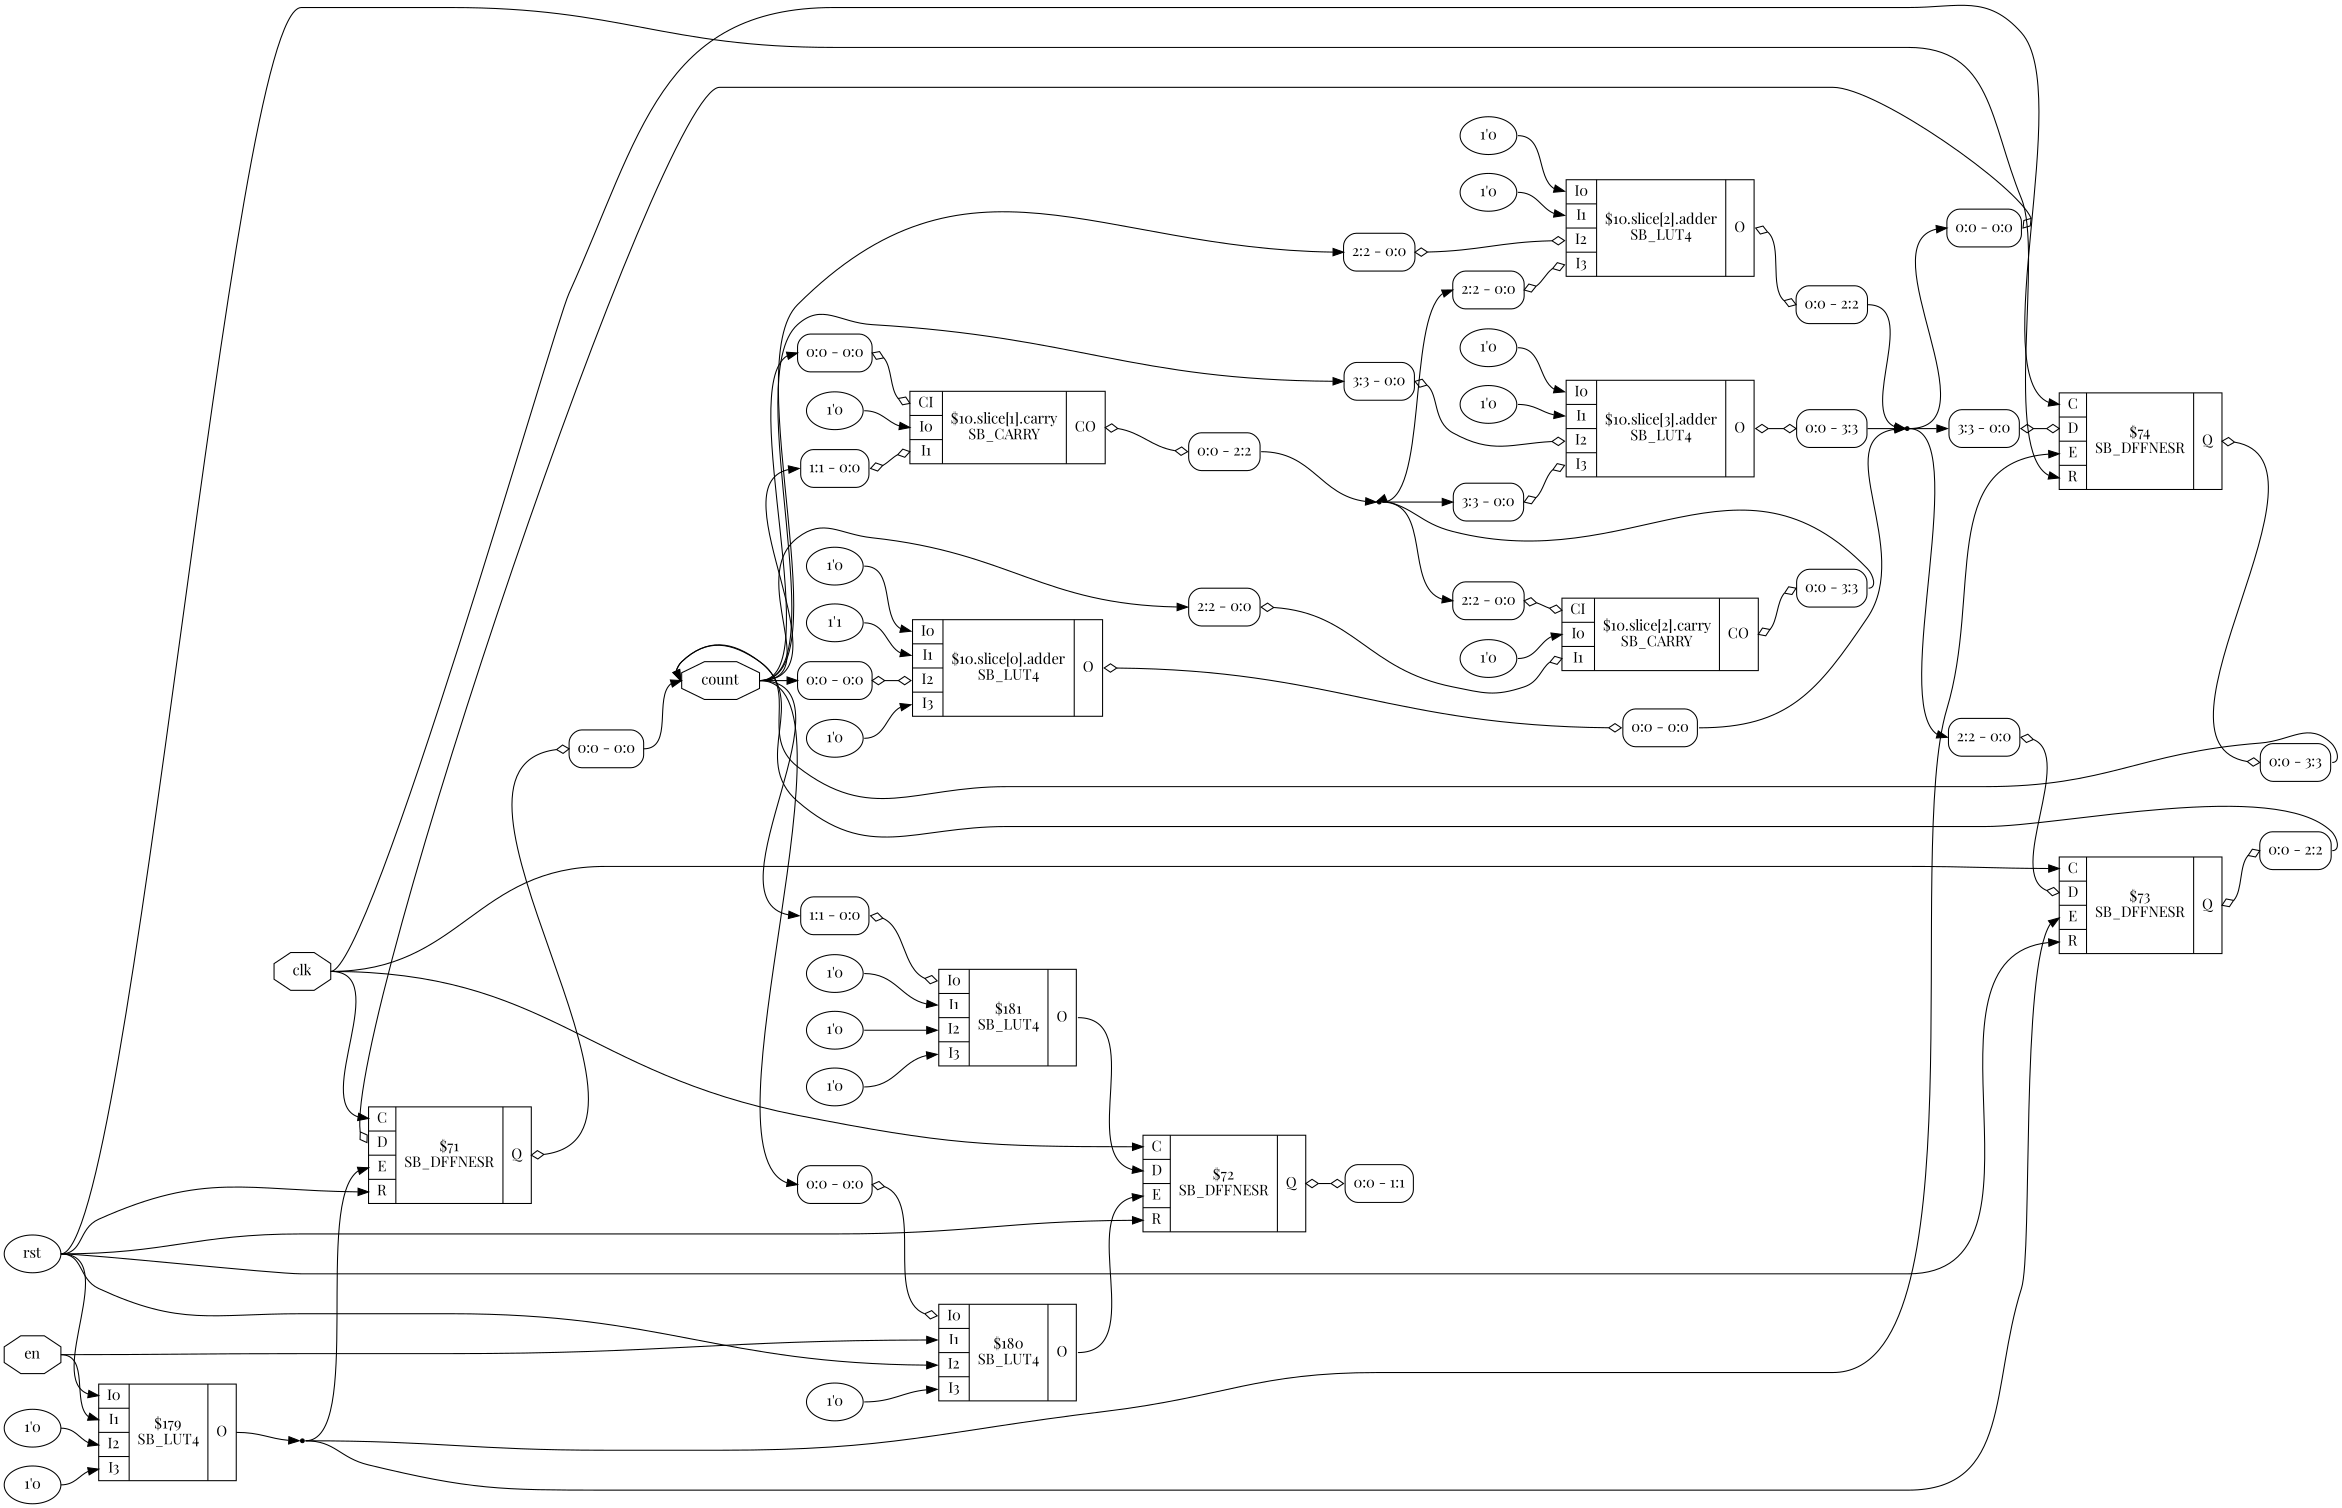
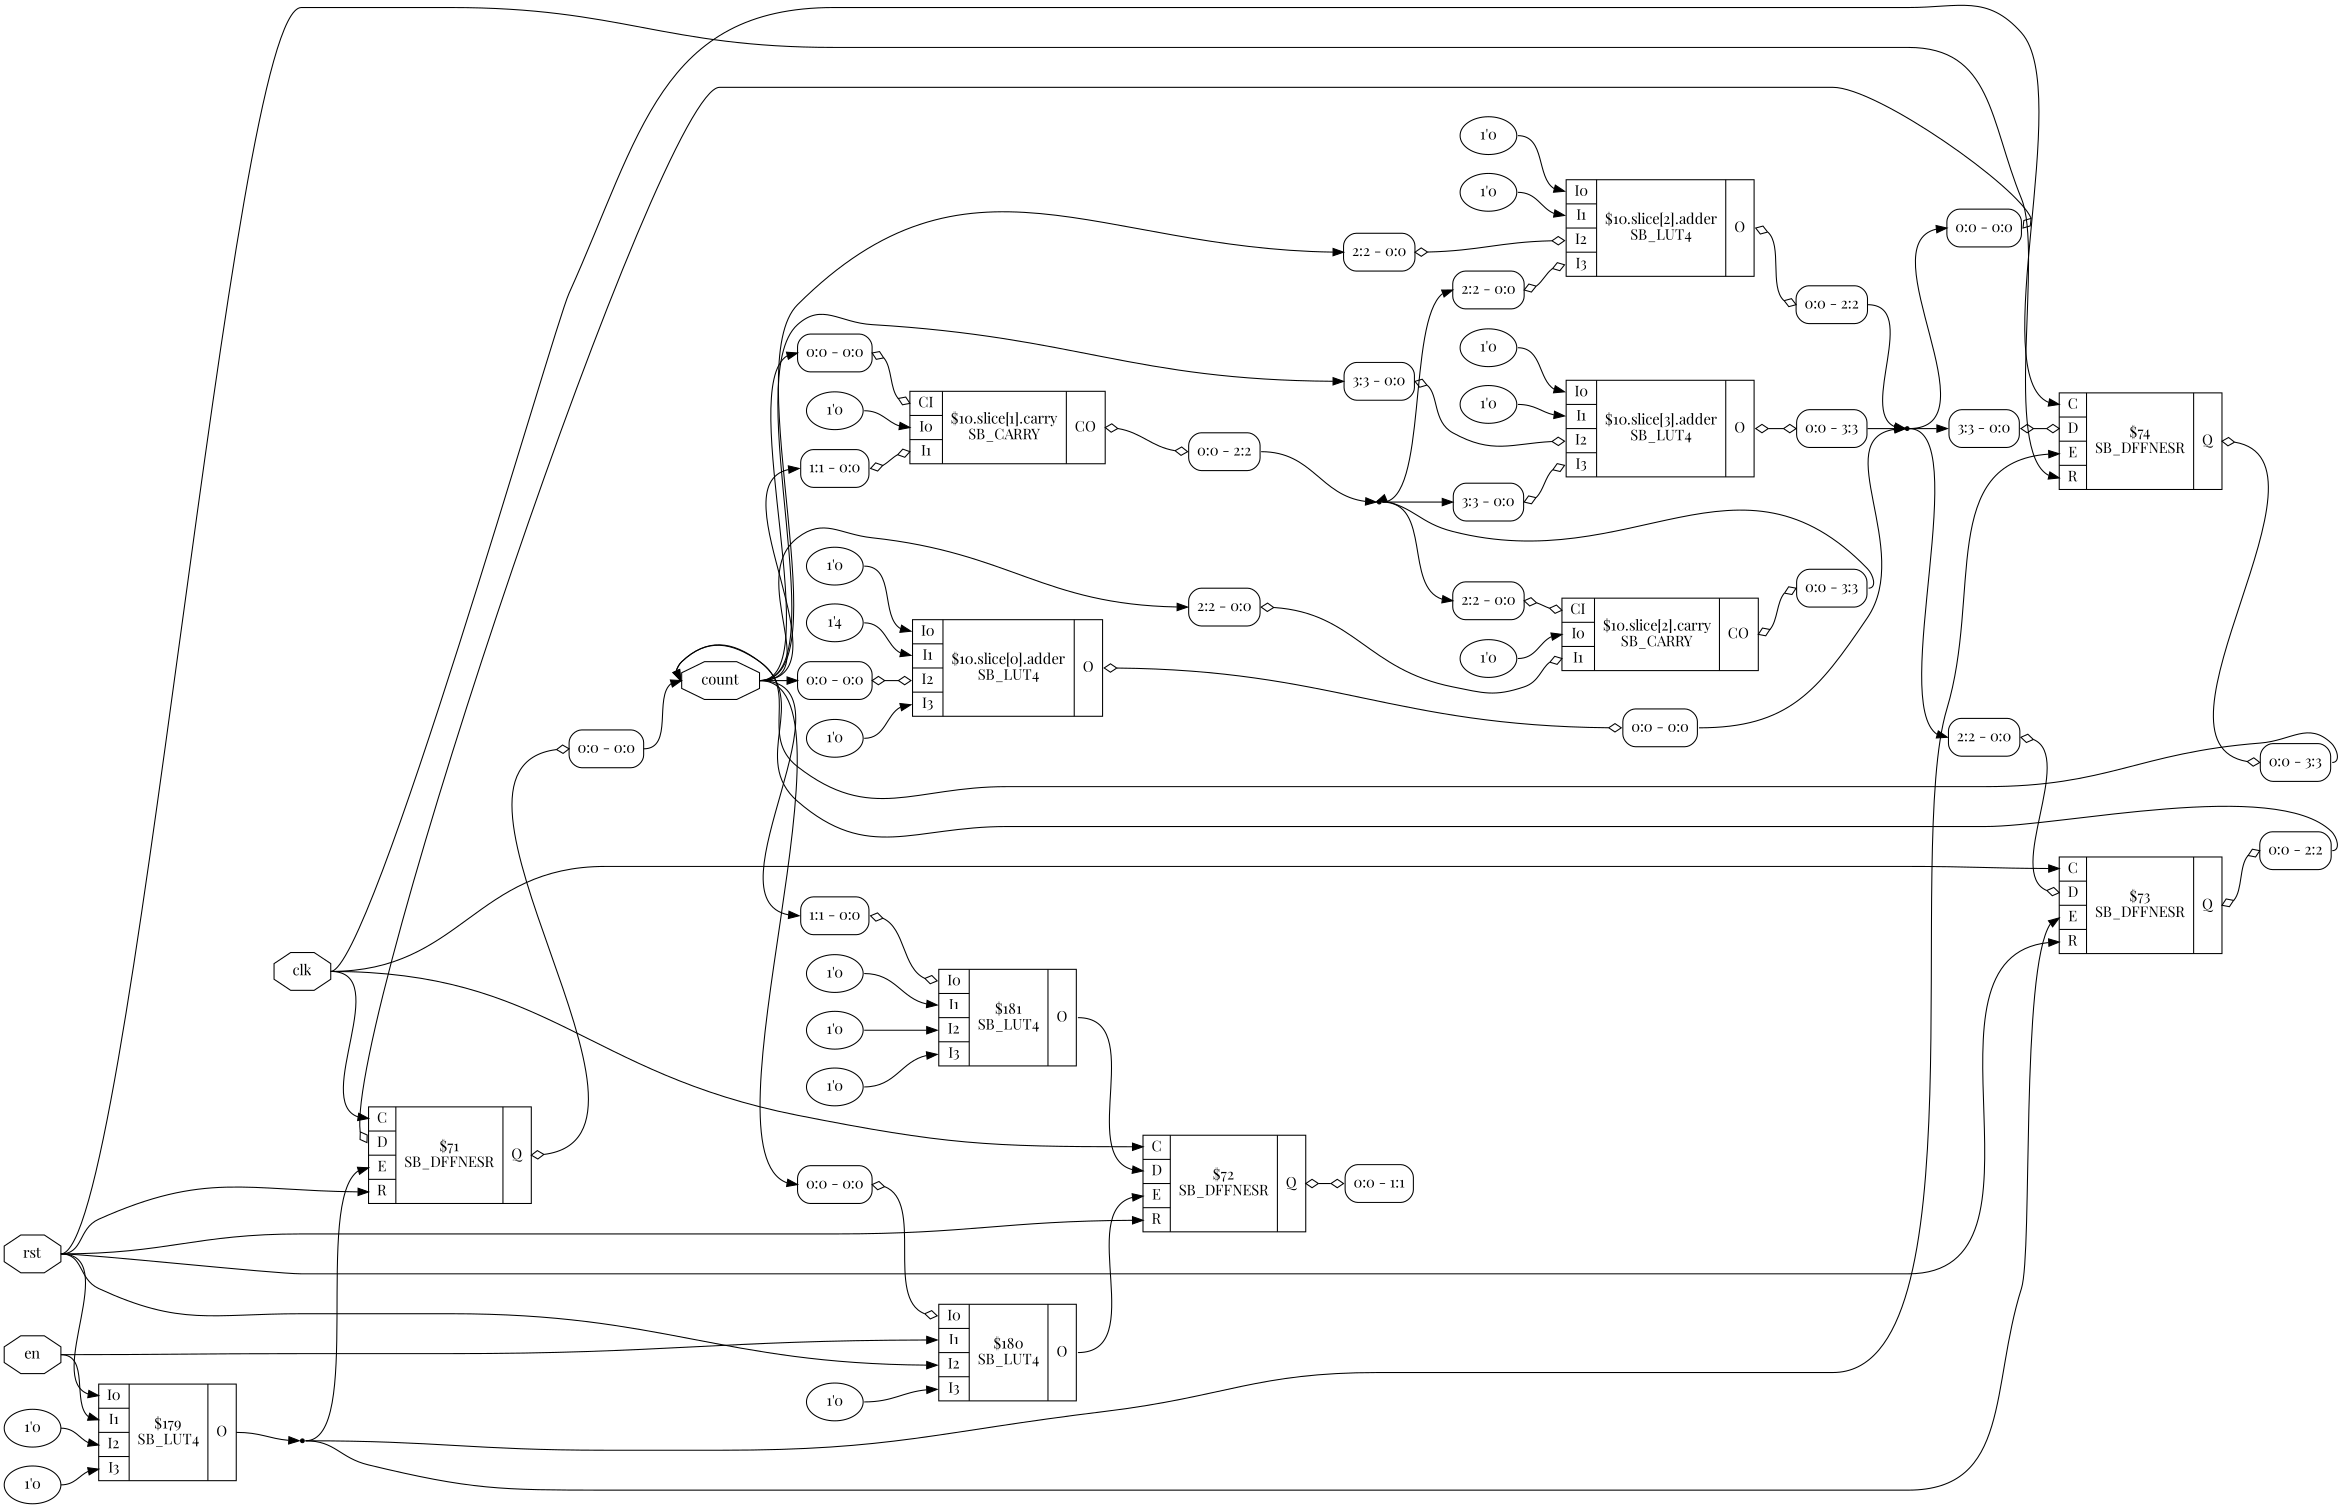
  digraph {
    fontname="Playfair Display"
    rankdir=LR
    remincross=true
    node [fontname="Playfair Display" shape=record]
    edge [color=black fontname="Playfair Display" headport=w tailport=e]
    n7 [color=black fontcolor=black label=clk shape=octagon]
    c31 [label="{{<p26> C|<p27> D|<p28> E|<p29> R}|$71\nSB_DFFNESR|{<p30> Q}}"]
    c32 [label="{{<p26> C|<p27> D|<p28> E|<p29> R}|$72\nSB_DFFNESR|{<p30> Q}}"]
    c33 [label="{{<p26> C|<p27> D|<p28> E|<p29> R}|$73\nSB_DFFNESR|{<p30> Q}}"]
    c34 [label="{{<p26> C|<p27> D|<p28> E|<p29> R}|$74\nSB_DFFNESR|{<p30> Q}}"]
    x32 [label="<s0> 0:0 - 0:0 " style=rounded]
    x33 [label="<s0> 0:0 - 1:1 " style=rounded]
    x35 [label="<s0> 0:0 - 2:2 " style=rounded]
    x37 [label="<s0> 0:0 - 3:3 " style=rounded]
    n8 [color=black fontcolor=black label=count shape=octagon]
    x2 [label="<s0> 0:0 - 0:0 " style=rounded]
    x4 [label="<s0> 1:1 - 0:0 " style=rounded]
    x10 [label="<s0> 0:0 - 0:0 " style=rounded]
    x13 [label="<s0> 0:0 - 0:0 " style=rounded]
    x16 [label="<s0> 1:1 - 0:0 " style=rounded]
    x19 [label="<s0> 2:2 - 0:0 " style=rounded]
    x25 [label="<s0> 2:2 - 0:0 " style=rounded]
    x28 [label="<s0> 3:3 - 0:0 " style=rounded]
    c17 [label="{{<p11> I0|<p12> I1|<p13> I2|<p14> I3}|$180\nSB_LUT4|{<p15> O}}"]
    c18 [label="{{<p11> I0|<p12> I1|<p13> I2|<p14> I3}|$181\nSB_LUT4|{<p15> O}}"]
    c19 [label="{{<p11> I0|<p12> I1|<p13> I2|<p14> I3}|$10.slice[0].adder\nSB_LUT4|{<p15> O}}"]
    c22 [label="{{<p20> CI|<p11> I0|<p12> I1}|$10.slice[1].carry\nSB_CARRY|{<p21> CO}}"]
    c23 [label="{{<p11> I0|<p12> I1|<p13> I2|<p14> I3}|$10.slice[2].adder\nSB_LUT4|{<p15> O}}"]
    c24 [label="{{<p20> CI|<p11> I0|<p12> I1}|$10.slice[2].carry\nSB_CARRY|{<p21> CO}}"]
    c25 [label="{{<p11> I0|<p12> I1|<p13> I2|<p14> I3}|$10.slice[3].adder\nSB_LUT4|{<p15> O}}"]
    n9 [color=black fontcolor=black label=en shape=octagon]
    c16 [label="{{<p11> I0|<p12> I1|<p13> I2|<p14> I3}|$179\nSB_LUT4|{<p15> O}}"]
    n2 [shape=point]
-   n10 [color=black fontcolor=black label=rst shape=ellipse]
+   n10 [color=black fontcolor=black label=rst shape=octagon]
    v0 [label="1'0" shape=""]
    v1 [label="1'0" shape=""]
    v3 [label="1'0" shape=""]
    v5 [label="1'0" shape=""]
    v6 [label="1'0" shape=""]
    v7 [label="1'0" shape=""]
    v8 [label="1'0" shape=""]
    x12 [label="<s0> 0:0 - 0:0 " style=rounded]
-   v9 [label="1'1" shape=""]
+   v9 [label="1'4" shape=""]
    v11 [label="1'0" shape=""]
    n5 [shape=point]
    x31 [label="<s0> 0:0 - 0:0 " style=rounded]
    x34 [label="<s0> 2:2 - 0:0 " style=rounded]
    x36 [label="<s0> 3:3 - 0:0 " style=rounded]
    v15 [label="1'0" shape=""]
    x14 [label="<s0> 0:0 - 2:2 " style=rounded]
    n6 [shape=point]
    x20 [label="<s0> 2:2 - 0:0 " style=rounded]
    x22 [label="<s0> 2:2 - 0:0 " style=rounded]
    x29 [label="<s0> 3:3 - 0:0 " style=rounded]
    v17 [label="1'0" shape=""]
    x21 [label="<s0> 0:0 - 2:2 " style=rounded]
    v18 [label="1'0" shape=""]
    v24 [label="1'0" shape=""]
    x23 [label="<s0> 0:0 - 3:3 " style=rounded]
    v26 [label="1'0" shape=""]
    x30 [label="<s0> 0:0 - 3:3 " style=rounded]
    v27 [label="1'0" shape=""]
    n7 -> c31 [headport="p26:w"]
    n7 -> c32 [headport="p26:w"]
    n7 -> c33 [headport="p26:w"]
    n7 -> c34 [headport="p26:w"]
    c31 -> x32 [arrowhead=odiamond arrowtail=odiamond dir=both tailport="p30:e"]
    c32 -> x33 [arrowhead=odiamond arrowtail=odiamond dir=both tailport="p30:e"]
    c33 -> x35 [arrowhead=odiamond arrowtail=odiamond dir=both tailport="p30:e"]
    c34 -> x37 [arrowhead=odiamond arrowtail=odiamond dir=both tailport="p30:e"]
    x32 -> n8 [tailport="s0:e"]
    x35 -> n8 [tailport="s0:e"]
    x37 -> n8 [tailport="s0:e"]
    n8 -> x2 [headport="s0:w"]
    n8 -> x4 [headport="s0:w"]
    n8 -> x10 [headport="s0:w"]
    n8 -> x13 [headport="s0:w"]
    n8 -> x16 [headport="s0:w"]
    n8 -> x19 [headport="s0:w"]
    n8 -> x25 [headport="s0:w"]
    n8 -> x28 [headport="s0:w"]
    x2 -> c17 [arrowhead=odiamond arrowtail=odiamond dir=both headport="p11:w"]
    x4 -> c18 [arrowhead=odiamond arrowtail=odiamond dir=both headport="p11:w"]
    x10 -> c19 [arrowhead=odiamond arrowtail=odiamond dir=both headport="p13:w"]
    x13 -> c22 [arrowhead=odiamond arrowtail=odiamond dir=both headport="p20:w"]
    x16 -> c22 [arrowhead=odiamond arrowtail=odiamond dir=both headport="p12:w"]
    x19 -> c23 [arrowhead=odiamond arrowtail=odiamond dir=both headport="p13:w"]
    x25 -> c24 [arrowhead=odiamond arrowtail=odiamond dir=both headport="p12:w"]
    x28 -> c25 [arrowhead=odiamond arrowtail=odiamond dir=both headport="p13:w"]
    c17 -> c32 [headport="p28:w" tailport="p15:e"]
    c18 -> c32 [headport="p27:w" tailport="p15:e"]
    c19 -> x12 [arrowhead=odiamond arrowtail=odiamond dir=both tailport="p15:e"]
    c22 -> x14 [arrowhead=odiamond arrowtail=odiamond dir=both tailport="p21:e"]
    c23 -> x21 [arrowhead=odiamond arrowtail=odiamond dir=both tailport="p15:e"]
    c24 -> x23 [arrowhead=odiamond arrowtail=odiamond dir=both tailport="p21:e"]
    c25 -> x30 [arrowhead=odiamond arrowtail=odiamond dir=both tailport="p15:e"]
    n9 -> c17 [headport="p12:w"]
    n9 -> c16 [headport="p12:w"]
    c16 -> n2 [tailport="p15:e"]
    n2 -> c31 [headport="p28:w"]
    n2 -> c33 [headport="p28:w"]
    n2 -> c34 [headport="p28:w"]
    n10 -> c31 [headport="p29:w"]
    n10 -> c32 [headport="p29:w"]
    n10 -> c33 [headport="p29:w"]
    n10 -> c34 [headport="p29:w"]
    n10 -> c17 [headport="p13:w"]
    n10 -> c16 [headport="p11:w"]
    v0 -> c16 [headport="p13:w"]
    v1 -> c16 [headport="p14:w"]
    v3 -> c17 [headport="p14:w"]
    v5 -> c18 [headport="p12:w"]
    v6 -> c18 [headport="p13:w"]
    v7 -> c18 [headport="p14:w"]
    v8 -> c19 [headport="p11:w"]
    x12 -> n5 [tailport="s0:e"]
    v9 -> c19 [headport="p12:w"]
    v11 -> c19 [headport="p14:w"]
    n5 -> x31 [headport="s0:w"]
    n5 -> x34 [headport="s0:w"]
    n5 -> x36 [headport="s0:w"]
    x31 -> c31 [arrowhead=odiamond arrowtail=odiamond dir=both headport="p27:w"]
    x34 -> c33 [arrowhead=odiamond arrowtail=odiamond dir=both headport="p27:w"]
    x36 -> c34 [arrowhead=odiamond arrowtail=odiamond dir=both headport="p27:w"]
    v15 -> c22 [headport="p11:w"]
    x14 -> n6 [tailport="s0:e"]
    n6 -> x20 [headport="s0:w"]
    n6 -> x22 [headport="s0:w"]
    n6 -> x29 [headport="s0:w"]
    x20 -> c23 [arrowhead=odiamond arrowtail=odiamond dir=both headport="p14:w"]
    x22 -> c24 [arrowhead=odiamond arrowtail=odiamond dir=both headport="p20:w"]
    x29 -> c25 [arrowhead=odiamond arrowtail=odiamond dir=both headport="p14:w"]
    v17 -> c23 [headport="p11:w"]
    x21 -> n5 [tailport="s0:e"]
    v18 -> c23 [headport="p12:w"]
    v24 -> c24 [headport="p11:w"]
    x23 -> n6 [tailport="s0:e"]
    v26 -> c25 [headport="p11:w"]
    x30 -> n5 [tailport="s0:e"]
    v27 -> c25 [headport="p12:w"]
  }
